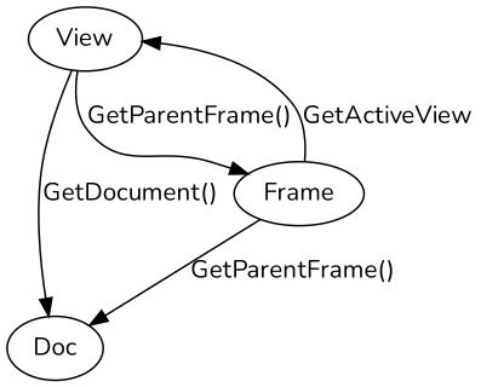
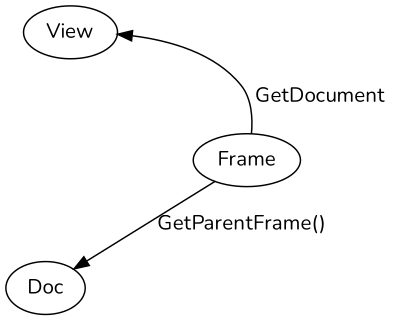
  digraph {
    fontname=Nunito
    node [fontname=Nunito]
    edge [fontname=Nunito]
    View
    Doc
    Frame
-   View -> Doc [label="GetDocument()"]
-   View -> Frame [label="GetParentFrame()"]
-   Frame -> View [label=GetActiveView]
+   Frame -> View [label=GetDocument]
    Frame -> Doc [label="GetParentFrame()"]
  }
